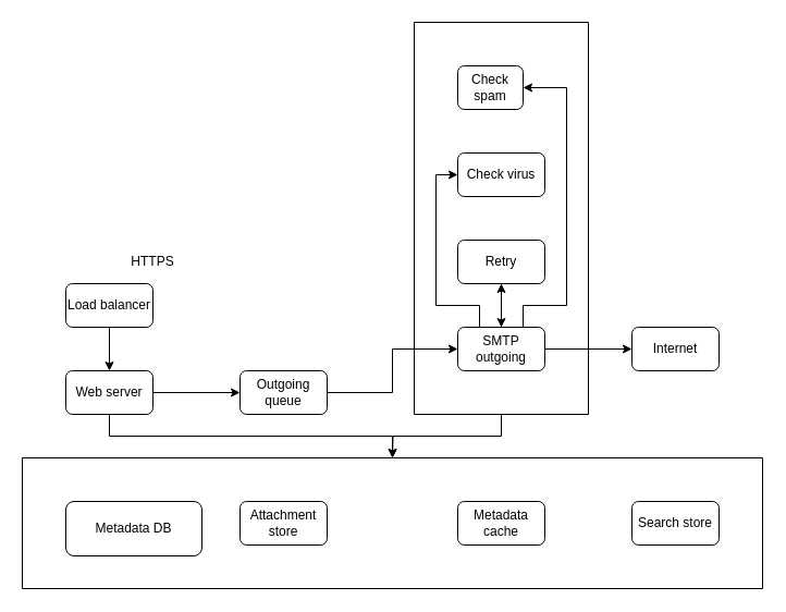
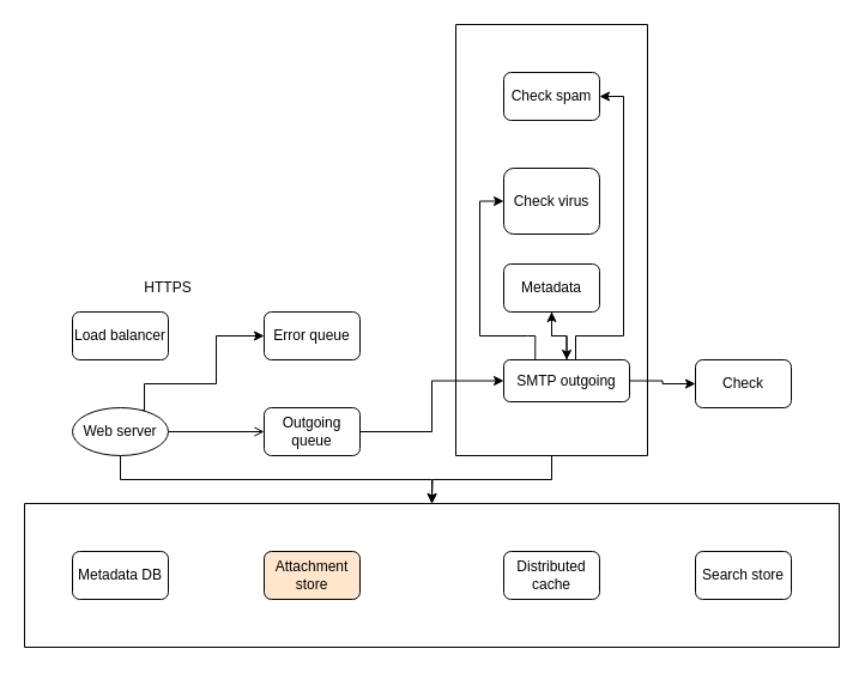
  <mxCell id="0" />
  <mxCell id="1" parent="0" />
- <mxCell id="2" value="Metadata DB" style="rounded=1;whiteSpace=wrap;html=1;" parent="1" vertex="1"><mxGeometry x="60" y="460" width="125" height="50" as="geometry" /></mxCell>
- <mxCell id="3" value="Attachment store" style="rounded=1;whiteSpace=wrap;html=1;" parent="1" vertex="1"><mxGeometry x="220" y="460" width="80" height="40" as="geometry" /></mxCell>
- <mxCell id="4" value="Metadata cache" style="rounded=1;whiteSpace=wrap;html=1;" parent="1" vertex="1"><mxGeometry x="420" y="460" width="80" height="40" as="geometry" /></mxCell>
+ <mxCell id="2" value="Metadata DB" style="rounded=1;whiteSpace=wrap;html=1;" parent="1" vertex="1"><mxGeometry x="60" y="460" width="80" height="40" as="geometry" /></mxCell>
+ <mxCell id="3" value="Attachment store" style="rounded=1;whiteSpace=wrap;html=1;fillColor=#ffe6cc;" parent="1" vertex="1"><mxGeometry x="220" y="460" width="80" height="40" as="geometry" /></mxCell>
+ <mxCell id="4" value="Distributed cache" style="rounded=1;whiteSpace=wrap;html=1;" parent="1" vertex="1"><mxGeometry x="420" y="460" width="80" height="40" as="geometry" /></mxCell>
  <mxCell id="5" value="Search store" style="rounded=1;whiteSpace=wrap;html=1;" parent="1" vertex="1"><mxGeometry x="580" y="460" width="80" height="40" as="geometry" /></mxCell>
  <mxCell id="6" value="" style="swimlane;startSize=0;" parent="1" vertex="1"><mxGeometry x="20" y="420" width="680" height="120" as="geometry" /></mxCell>
- <mxCell id="7" style="edgeStyle=orthogonalEdgeStyle;rounded=0;orthogonalLoop=1;jettySize=auto;html=1;exitX=0.5;exitY=1;exitDx=0;exitDy=0;entryX=0.5;entryY=0;entryDx=0;entryDy=0;" edge="1" parent="1" source="8" target="12"><mxGeometry relative="1" as="geometry" /></mxCell>
  <mxCell id="8" value="Load balancer" style="rounded=1;whiteSpace=wrap;html=1;" vertex="1" parent="1"><mxGeometry x="60" y="260" width="80" height="40" as="geometry" /></mxCell>
- <mxCell id="9" style="edgeStyle=orthogonalEdgeStyle;rounded=0;orthogonalLoop=1;jettySize=auto;html=1;exitX=1;exitY=0.5;exitDx=0;exitDy=0;entryX=0;entryY=0.5;entryDx=0;entryDy=0;" edge="1" parent="1" source="12" target="14"><mxGeometry relative="1" as="geometry" /></mxCell>
+ <mxCell id="9" style="edgeStyle=orthogonalEdgeStyle;rounded=0;orthogonalLoop=1;jettySize=auto;html=1;exitX=1;exitY=0.5;exitDx=0;exitDy=0;entryX=0;entryY=0.5;entryDx=0;entryDy=0;endArrow=open;" edge="1" parent="1" source="12" target="14"><mxGeometry relative="1" as="geometry" /></mxCell>
+ <mxCell id="10" style="edgeStyle=orthogonalEdgeStyle;rounded=0;orthogonalLoop=1;jettySize=auto;html=1;exitX=0.75;exitY=0;exitDx=0;exitDy=0;entryX=0;entryY=0.5;entryDx=0;entryDy=0;" edge="1" parent="1" source="12" target="15"><mxGeometry relative="1" as="geometry"><Array as="points"><mxPoint x="120" y="320" /><mxPoint x="180" y="320" /><mxPoint x="180" y="280" /></Array></mxGeometry></mxCell>
  <mxCell id="11" style="edgeStyle=orthogonalEdgeStyle;rounded=0;orthogonalLoop=1;jettySize=auto;html=1;exitX=0.5;exitY=1;exitDx=0;exitDy=0;entryX=0.5;entryY=0;entryDx=0;entryDy=0;" edge="1" parent="1" source="12" target="6"><mxGeometry relative="1" as="geometry" /></mxCell>
- <mxCell id="12" value="Web server" style="rounded=1;whiteSpace=wrap;html=1;" vertex="1" parent="1"><mxGeometry x="60" y="340" width="80" height="40" as="geometry" /></mxCell>
+ <mxCell id="12" value="Web server" style="ellipse;whiteSpace=wrap;html=1;" vertex="1" parent="1"><mxGeometry x="60" y="340" width="80" height="40" as="geometry" /></mxCell>
  <mxCell id="13" style="edgeStyle=orthogonalEdgeStyle;rounded=0;orthogonalLoop=1;jettySize=auto;html=1;exitX=1;exitY=0.5;exitDx=0;exitDy=0;entryX=0;entryY=0.5;entryDx=0;entryDy=0;" edge="1" parent="1" source="14" target="25"><mxGeometry relative="1" as="geometry" /></mxCell>
  <mxCell id="14" value="Outgoing queue" style="rounded=1;whiteSpace=wrap;html=1;" vertex="1" parent="1"><mxGeometry x="220" y="340" width="80" height="40" as="geometry" /></mxCell>
+ <mxCell id="15" value="Error queue" style="rounded=1;whiteSpace=wrap;html=1;" vertex="1" parent="1"><mxGeometry x="220" y="260" width="80" height="40" as="geometry" /></mxCell>
  <mxCell id="16" style="edgeStyle=orthogonalEdgeStyle;rounded=0;orthogonalLoop=1;jettySize=auto;html=1;exitX=0.5;exitY=1;exitDx=0;exitDy=0;" edge="1" parent="1" source="17"><mxGeometry relative="1" as="geometry"><mxPoint x="360" y="420" as="targetPoint" /></mxGeometry></mxCell>
  <mxCell id="17" value="" style="swimlane;startSize=0;" vertex="1" parent="1"><mxGeometry x="380" y="20" width="160" height="360" as="geometry" /></mxCell>
- <mxCell id="18" value="Check virus" style="rounded=1;whiteSpace=wrap;html=1;" vertex="1" parent="17"><mxGeometry x="40" y="120" width="80" height="40" as="geometry" /></mxCell>
- <mxCell id="19" value="Check spam" style="rounded=1;whiteSpace=wrap;html=1;" vertex="1" parent="17"><mxGeometry x="40" y="40" width="60" height="40" as="geometry" /></mxCell>
+ <mxCell id="18" value="Check virus" style="rounded=1;whiteSpace=wrap;html=1;" vertex="1" parent="17"><mxGeometry x="40" y="120" width="80" height="55" as="geometry" /></mxCell>
+ <mxCell id="19" value="Check spam" style="rounded=1;whiteSpace=wrap;html=1;" vertex="1" parent="17"><mxGeometry x="40" y="40" width="80" height="40" as="geometry" /></mxCell>
  <mxCell id="20" style="edgeStyle=orthogonalEdgeStyle;rounded=0;orthogonalLoop=1;jettySize=auto;html=1;exitX=0.5;exitY=1;exitDx=0;exitDy=0;entryX=0.5;entryY=0;entryDx=0;entryDy=0;" edge="1" parent="17" source="21" target="25"><mxGeometry relative="1" as="geometry" /></mxCell>
- <mxCell id="21" value="Retry" style="rounded=1;whiteSpace=wrap;html=1;" vertex="1" parent="17"><mxGeometry x="40" y="200" width="80" height="40" as="geometry" /></mxCell>
+ <mxCell id="21" value="Metadata" style="rounded=1;whiteSpace=wrap;html=1;" vertex="1" parent="17"><mxGeometry x="40" y="200" width="80" height="40" as="geometry" /></mxCell>
  <mxCell id="22" style="edgeStyle=orthogonalEdgeStyle;rounded=0;orthogonalLoop=1;jettySize=auto;html=1;exitX=0.5;exitY=0;exitDx=0;exitDy=0;entryX=0.5;entryY=1;entryDx=0;entryDy=0;" edge="1" parent="17" source="25" target="21"><mxGeometry relative="1" as="geometry" /></mxCell>
  <mxCell id="23" style="edgeStyle=orthogonalEdgeStyle;rounded=0;orthogonalLoop=1;jettySize=auto;html=1;exitX=0.25;exitY=0;exitDx=0;exitDy=0;entryX=0;entryY=0.5;entryDx=0;entryDy=0;" edge="1" parent="17" source="25" target="18"><mxGeometry relative="1" as="geometry"><Array as="points"><mxPoint x="60" y="260" /><mxPoint x="20" y="260" /><mxPoint x="20" y="140" /></Array></mxGeometry></mxCell>
  <mxCell id="24" style="edgeStyle=orthogonalEdgeStyle;rounded=0;orthogonalLoop=1;jettySize=auto;html=1;exitX=0.75;exitY=0;exitDx=0;exitDy=0;entryX=1;entryY=0.5;entryDx=0;entryDy=0;" edge="1" parent="17" source="25" target="19"><mxGeometry relative="1" as="geometry"><Array as="points"><mxPoint x="100" y="260" /><mxPoint x="140" y="260" /><mxPoint x="140" y="60" /></Array></mxGeometry></mxCell>
- <mxCell id="25" value="SMTP outgoing" style="rounded=1;whiteSpace=wrap;html=1;" vertex="1" parent="17"><mxGeometry x="40" y="280" width="80" height="40" as="geometry" /></mxCell>
- <mxCell id="26" value="Internet" style="rounded=1;whiteSpace=wrap;html=1;" vertex="1" parent="1"><mxGeometry x="580" y="300" width="80" height="40" as="geometry" /></mxCell>
+ <mxCell id="25" value="SMTP outgoing" style="rounded=1;whiteSpace=wrap;html=1;" vertex="1" parent="17"><mxGeometry x="40" y="280" width="105" height="35" as="geometry" /></mxCell>
+ <mxCell id="26" value="Check" style="rounded=1;whiteSpace=wrap;html=1;" vertex="1" parent="1"><mxGeometry x="580" y="300" width="80" height="40" as="geometry" /></mxCell>
  <mxCell id="27" style="edgeStyle=orthogonalEdgeStyle;rounded=0;orthogonalLoop=1;jettySize=auto;html=1;exitX=1;exitY=0.5;exitDx=0;exitDy=0;" edge="1" parent="1" source="25" target="26"><mxGeometry relative="1" as="geometry" /></mxCell>
  <mxCell id="28" value="HTTPS" style="text;html=1;align=center;verticalAlign=middle;whiteSpace=wrap;rounded=0;" vertex="1" parent="1"><mxGeometry x="100" y="220" width="80" height="40" as="geometry" /></mxCell>
